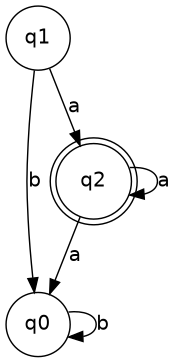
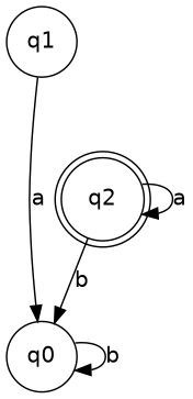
  digraph {
    fontname="DejaVu Sans"
    rankdir=TB
    node [fontname="DejaVu Sans" shape=circle]
    edge [fontname="DejaVu Sans"]
    n1 [label=q0]
    n2 [label=q1]
    n3 [label=q2 shape=doublecircle]
    n1 -> n1 [label=b]
-   n2 -> n1 [label=b]
-   n2 -> n3 [label=a]
-   n3 -> n1 [label=a]
+   n2 -> n1 [label=a]
+   n3 -> n1 [label=b]
    n3 -> n3 [label=a]
  }
